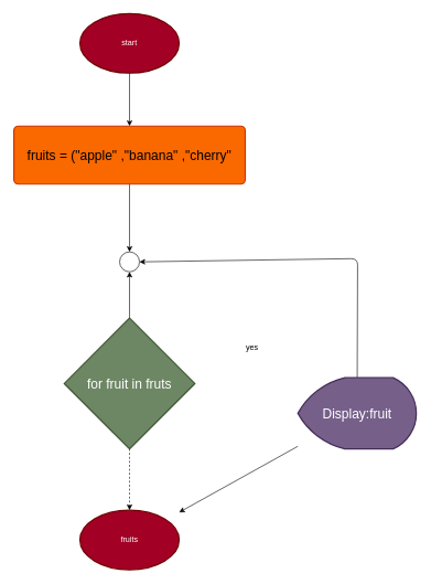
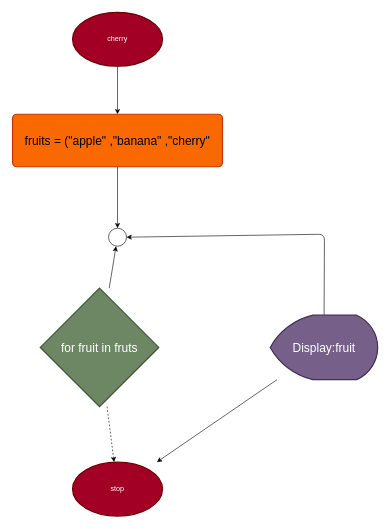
  <mxCell id="0" />
  <mxCell id="1" parent="0" />
  <mxCell id="2" value="" style="edgeStyle=none;html=1;fontSize=20;" edge="1" parent="1" source="3" target="14"><mxGeometry relative="1" as="geometry" /></mxCell>
- <mxCell id="3" value="start" style="strokeWidth=2;html=1;shape=mxgraph.flowchart.start_1;whiteSpace=wrap;fillColor=#a20025;fontColor=#ffffff;strokeColor=#6F0000;" vertex="1" parent="1"><mxGeometry x="120" y="20" width="150" height="90" as="geometry" /></mxCell>
+ <mxCell id="3" value="cherry" style="strokeWidth=2;html=1;shape=mxgraph.flowchart.start_1;whiteSpace=wrap;fillColor=#a20025;fontColor=#ffffff;strokeColor=#6F0000;" vertex="1" parent="1"><mxGeometry x="120" y="20" width="150" height="90" as="geometry" /></mxCell>
  <mxCell id="4" style="edgeStyle=none;html=1;entryX=1;entryY=0.5;entryDx=0;entryDy=0;entryPerimeter=0;" edge="1" parent="1" source="6" target="8"><mxGeometry relative="1" as="geometry"><Array as="points"><mxPoint x="540" y="390" /></Array></mxGeometry></mxCell>
  <mxCell id="5" value="" style="edgeStyle=none;html=1;fontSize=20;" edge="1" parent="1" source="6" target="7"><mxGeometry relative="1" as="geometry" /></mxCell>
- <mxCell id="6" value="&lt;font style=&quot;font-size: 20px;&quot;&gt;Display:fruit&lt;/font&gt;" style="strokeWidth=2;html=1;shape=mxgraph.flowchart.display;whiteSpace=wrap;fillColor=#76608a;fontColor=#ffffff;strokeColor=#432D57;" vertex="1" parent="1"><mxGeometry x="449.59" y="570" width="179.17" height="107.5" as="geometry" /></mxCell>
- <mxCell id="7" value="fruits" style="strokeWidth=2;html=1;shape=mxgraph.flowchart.start_1;whiteSpace=wrap;fillColor=#a20025;fontColor=#ffffff;strokeColor=#6F0000;" vertex="1" parent="1"><mxGeometry x="120" y="770" width="150" height="90" as="geometry" /></mxCell>
+ <mxCell id="6" value="&lt;font style=&quot;font-size: 20px;&quot;&gt;Display:fruit&lt;/font&gt;" style="strokeWidth=2;html=1;shape=mxgraph.flowchart.display;whiteSpace=wrap;fillColor=#76608a;fontColor=#ffffff;strokeColor=#432D57;" vertex="1" parent="1"><mxGeometry x="449.59" y="525" width="179.17" height="107.5" as="geometry" /></mxCell>
+ <mxCell id="7" value="stop" style="strokeWidth=2;html=1;shape=mxgraph.flowchart.start_1;whiteSpace=wrap;fillColor=#a20025;fontColor=#ffffff;strokeColor=#6F0000;" vertex="1" parent="1"><mxGeometry x="120" y="770" width="150" height="90" as="geometry" /></mxCell>
  <mxCell id="8" value="" style="verticalLabelPosition=bottom;verticalAlign=top;html=1;shape=mxgraph.flowchart.on-page_reference;" vertex="1" parent="1"><mxGeometry x="180" y="380" width="30" height="30" as="geometry" /></mxCell>
- <mxCell id="9" value="yes" style="text;html=1;align=center;verticalAlign=middle;resizable=0;points=[];autosize=1;strokeColor=none;fillColor=none;" vertex="1" parent="1"><mxGeometry x="360" y="510" width="40" height="30" as="geometry" /></mxCell>
  <mxCell id="10" value="" style="edgeStyle=none;html=1;fontSize=20;" edge="1" parent="1" source="12" target="8"><mxGeometry relative="1" as="geometry" /></mxCell>
  <mxCell id="11" value="" style="edgeStyle=none;html=1;fontSize=20;dashed=1;" edge="1" parent="1" source="12" target="7"><mxGeometry relative="1" as="geometry" /></mxCell>
- <mxCell id="12" value="&lt;font style=&quot;font-size: 20px;&quot;&gt;for fruit in fruts&lt;/font&gt;" style="strokeWidth=2;html=1;shape=mxgraph.flowchart.decision;whiteSpace=wrap;fillColor=#6d8764;fontColor=#ffffff;strokeColor=#3A5431;" vertex="1" parent="1"><mxGeometry x="96.25" y="480" width="197.5" height="197.5" as="geometry" /></mxCell>
+ <mxCell id="12" value="&lt;font style=&quot;font-size: 20px;&quot;&gt;for fruit in fruts&lt;/font&gt;" style="strokeWidth=2;html=1;shape=mxgraph.flowchart.decision;whiteSpace=wrap;fillColor=#6d8764;fontColor=#ffffff;strokeColor=#3A5431;" vertex="1" parent="1"><mxGeometry x="66.25" y="480" width="197.5" height="197.5" as="geometry" /></mxCell>
  <mxCell id="13" value="" style="edgeStyle=none;html=1;fontSize=20;" edge="1" parent="1" source="14" target="8"><mxGeometry relative="1" as="geometry" /></mxCell>
  <mxCell id="14" value="fruits = (&quot;apple&quot; ,&quot;banana&quot; ,&quot;cherry&quot;" style="rounded=1;whiteSpace=wrap;html=1;absoluteArcSize=1;arcSize=14;strokeWidth=2;fontSize=20;fillColor=#fa6800;fontColor=#000000;strokeColor=#C73500;" vertex="1" parent="1"><mxGeometry x="20" y="190" width="350" height="87.5" as="geometry" /></mxCell>
